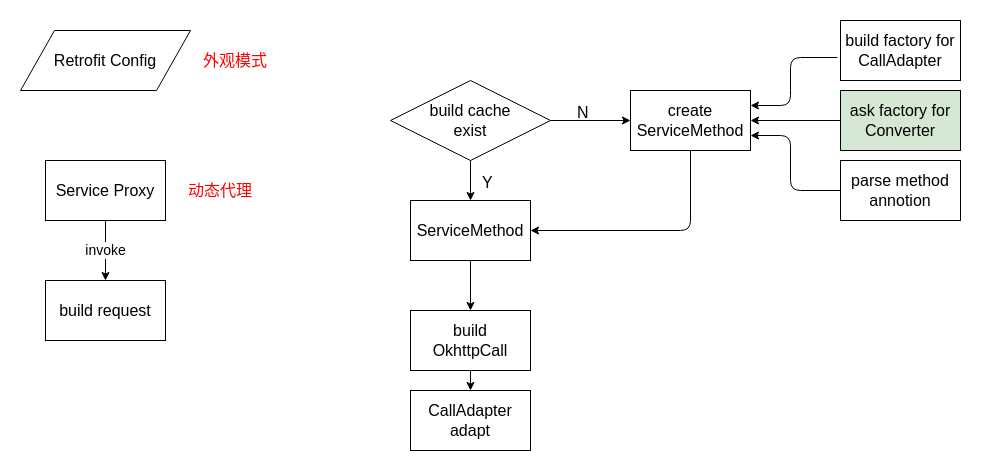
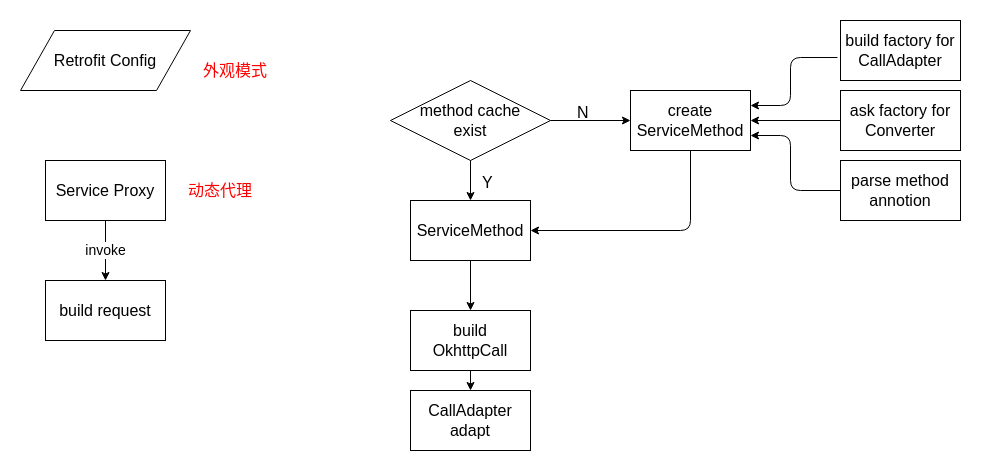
  <mxCell id="0" />
  <mxCell id="1" parent="0" />
  <mxCell id="2" value="&lt;font style=&quot;font-size: 16px&quot;&gt;Retrofit Config&lt;/font&gt;" style="shape=parallelogram;perimeter=parallelogramPerimeter;whiteSpace=wrap;html=1;" vertex="1" parent="1"><mxGeometry x="20" y="30" width="170" height="60" as="geometry" /></mxCell>
  <mxCell id="3" value="&lt;font style=&quot;font-size: 16px&quot;&gt;Service Proxy&lt;/font&gt;" style="rounded=0;whiteSpace=wrap;html=1;" vertex="1" parent="1"><mxGeometry x="45" y="160" width="120" height="60" as="geometry" /></mxCell>
  <mxCell id="4" value="&lt;font style=&quot;font-size: 16px&quot;&gt;build request&lt;/font&gt;" style="rounded=0;whiteSpace=wrap;html=1;" vertex="1" parent="1"><mxGeometry x="45" y="280" width="120" height="60" as="geometry" /></mxCell>
  <mxCell id="5" value="&lt;font style=&quot;font-size: 14px&quot;&gt;invoke&lt;/font&gt;" style="endArrow=classic;html=1;entryX=0.5;entryY=0;entryDx=0;entryDy=0;" edge="1" parent="1" source="3" target="4"><mxGeometry width="50" height="50" relative="1" as="geometry"><mxPoint x="10" y="380" as="sourcePoint" /><mxPoint x="68" y="250" as="targetPoint" /></mxGeometry></mxCell>
  <mxCell id="6" value="&lt;font style=&quot;font-size: 16px&quot; color=&quot;#ff0000&quot;&gt;动态代理&lt;/font&gt;" style="text;html=1;align=center;verticalAlign=middle;whiteSpace=wrap;rounded=0;" vertex="1" parent="1"><mxGeometry x="180" y="180" width="80" height="20" as="geometry" /></mxCell>
- <mxCell id="7" value="&lt;font style=&quot;font-size: 16px&quot; color=&quot;#ff0000&quot;&gt;外观模式&lt;/font&gt;" style="text;html=1;strokeColor=none;fillColor=none;align=center;verticalAlign=middle;whiteSpace=wrap;rounded=0;" vertex="1" parent="1"><mxGeometry x="200" y="50" width="70" height="20" as="geometry" /></mxCell>
- <mxCell id="8" value="&lt;font style=&quot;font-size: 16px&quot;&gt;build cache &lt;br&gt;exist&lt;/font&gt;" style="rhombus;whiteSpace=wrap;html=1;" vertex="1" parent="1"><mxGeometry x="390" y="80" width="160" height="80" as="geometry" /></mxCell>
+ <mxCell id="7" value="&lt;font style=&quot;font-size: 16px&quot; color=&quot;#ff0000&quot;&gt;外观模式&lt;/font&gt;" style="text;html=1;strokeColor=none;fillColor=none;align=center;verticalAlign=middle;whiteSpace=wrap;rounded=0;" vertex="1" parent="1"><mxGeometry x="200" y="60" width="70" height="20" as="geometry" /></mxCell>
+ <mxCell id="8" value="&lt;font style=&quot;font-size: 16px&quot;&gt;method cache &lt;br&gt;exist&lt;/font&gt;" style="rhombus;whiteSpace=wrap;html=1;" vertex="1" parent="1"><mxGeometry x="390" y="80" width="160" height="80" as="geometry" /></mxCell>
  <mxCell id="9" value="&lt;font style=&quot;font-size: 16px&quot;&gt;create&lt;br&gt;ServiceMethod&lt;/font&gt;" style="rounded=0;whiteSpace=wrap;html=1;" vertex="1" parent="1"><mxGeometry x="630" y="90" width="120" height="60" as="geometry" /></mxCell>
  <mxCell id="10" value="" style="endArrow=classic;html=1;entryX=0;entryY=0.5;entryDx=0;entryDy=0;exitX=1;exitY=0.5;exitDx=0;exitDy=0;" edge="1" parent="1" source="8" target="9"><mxGeometry width="50" height="50" relative="1" as="geometry"><mxPoint x="565" y="160" as="sourcePoint" /><mxPoint x="615" y="110" as="targetPoint" /></mxGeometry></mxCell>
  <mxCell id="11" value="&lt;font style=&quot;font-size: 16px&quot;&gt;N&lt;/font&gt;" style="text;html=1;resizable=0;points=[];autosize=1;align=left;verticalAlign=top;spacingTop=-4;" vertex="1" parent="1"><mxGeometry x="575" y="100" width="30" height="20" as="geometry" /></mxCell>
  <mxCell id="12" value="&lt;span style=&quot;font-size: 16px ; white-space: normal&quot;&gt;ServiceMethod&lt;/span&gt;" style="rounded=0;whiteSpace=wrap;html=1;" vertex="1" parent="1"><mxGeometry x="410" y="200" width="120" height="60" as="geometry" /></mxCell>
  <mxCell id="13" value="" style="endArrow=classic;html=1;exitX=0.5;exitY=1;exitDx=0;exitDy=0;" edge="1" parent="1" source="8" target="12"><mxGeometry width="50" height="50" relative="1" as="geometry"><mxPoint x="480" y="165" as="sourcePoint" /><mxPoint x="490" y="160" as="targetPoint" /></mxGeometry></mxCell>
  <mxCell id="14" value="&lt;font style=&quot;font-size: 16px&quot;&gt;Y&lt;/font&gt;" style="text;html=1;resizable=0;points=[];autosize=1;align=left;verticalAlign=top;spacingTop=-4;" vertex="1" parent="1"><mxGeometry x="480" y="170" width="20" height="20" as="geometry" /></mxCell>
  <mxCell id="15" value="" style="endArrow=classic;html=1;entryX=1;entryY=0.5;entryDx=0;entryDy=0;exitX=0.5;exitY=1;exitDx=0;exitDy=0;" edge="1" parent="1" source="9" target="12"><mxGeometry width="50" height="50" relative="1" as="geometry"><mxPoint x="660" y="240" as="sourcePoint" /><mxPoint x="710" y="190" as="targetPoint" /><Array as="points"><mxPoint x="690" y="230" /></Array></mxGeometry></mxCell>
  <mxCell id="16" value="&lt;font style=&quot;font-size: 16px&quot;&gt;build factory for CallAdapter&lt;/font&gt;" style="rounded=0;whiteSpace=wrap;html=1;" vertex="1" parent="1"><mxGeometry x="840" y="20" width="120" height="60" as="geometry" /></mxCell>
- <mxCell id="17" value="&lt;span style=&quot;font-size: 16px ; white-space: normal&quot;&gt;ask factory for Converter&lt;br&gt;&lt;/span&gt;" style="rounded=0;whiteSpace=wrap;html=1;fillColor=#d5e8d4;" vertex="1" parent="1"><mxGeometry x="840" y="90" width="120" height="60" as="geometry" /></mxCell>
+ <mxCell id="17" value="&lt;span style=&quot;font-size: 16px ; white-space: normal&quot;&gt;ask factory for Converter&lt;br&gt;&lt;/span&gt;" style="rounded=0;whiteSpace=wrap;html=1;" vertex="1" parent="1"><mxGeometry x="840" y="90" width="120" height="60" as="geometry" /></mxCell>
  <mxCell id="18" value="&lt;span style=&quot;font-size: 16px ; white-space: normal&quot;&gt;parse method annotion&lt;br&gt;&lt;/span&gt;" style="rounded=0;whiteSpace=wrap;html=1;" vertex="1" parent="1"><mxGeometry x="840" y="160" width="120" height="60" as="geometry" /></mxCell>
  <mxCell id="19" value="" style="endArrow=classic;html=1;exitX=-0.025;exitY=0.617;exitDx=0;exitDy=0;exitPerimeter=0;entryX=1;entryY=0.25;entryDx=0;entryDy=0;" edge="1" parent="1" source="16" target="9"><mxGeometry width="50" height="50" relative="1" as="geometry"><mxPoint x="767" y="95" as="sourcePoint" /><mxPoint x="751" y="125" as="targetPoint" /><Array as="points"><mxPoint x="790" y="57" /><mxPoint x="790" y="105" /></Array></mxGeometry></mxCell>
  <mxCell id="20" value="" style="endArrow=classic;html=1;entryX=1;entryY=0.5;entryDx=0;entryDy=0;" edge="1" parent="1" source="17" target="9"><mxGeometry width="50" height="50" relative="1" as="geometry"><mxPoint x="847" y="67.02" as="sourcePoint" /><mxPoint x="750" y="115" as="targetPoint" /></mxGeometry></mxCell>
  <mxCell id="21" value="" style="endArrow=classic;html=1;entryX=1;entryY=0.75;entryDx=0;entryDy=0;exitX=0;exitY=0.5;exitDx=0;exitDy=0;" edge="1" parent="1" source="18" target="9"><mxGeometry width="50" height="50" relative="1" as="geometry"><mxPoint x="850" y="130" as="sourcePoint" /><mxPoint x="760" y="130" as="targetPoint" /><Array as="points"><mxPoint x="790" y="190" /><mxPoint x="790" y="135" /></Array></mxGeometry></mxCell>
  <mxCell id="22" value="&lt;font style=&quot;font-size: 16px&quot;&gt;&lt;font style=&quot;font-size: 16px&quot;&gt;build&lt;br&gt;OkhttpCal&lt;/font&gt;l&lt;/font&gt;" style="rounded=0;whiteSpace=wrap;html=1;" vertex="1" parent="1"><mxGeometry x="410" y="310" width="120" height="60" as="geometry" /></mxCell>
  <mxCell id="23" value="" style="endArrow=classic;html=1;exitX=0.5;exitY=1;exitDx=0;exitDy=0;" edge="1" parent="1" source="12" target="22"><mxGeometry width="50" height="50" relative="1" as="geometry"><mxPoint x="450" y="310" as="sourcePoint" /><mxPoint x="500" y="260" as="targetPoint" /></mxGeometry></mxCell>
  <mxCell id="24" value="&lt;font style=&quot;font-size: 16px&quot;&gt;CallAdapter&lt;br&gt;adapt&lt;/font&gt;" style="rounded=0;whiteSpace=wrap;html=1;" vertex="1" parent="1"><mxGeometry x="410" y="390" width="120" height="60" as="geometry" /></mxCell>
  <mxCell id="25" value="" style="endArrow=classic;html=1;" edge="1" parent="1" source="22" target="24"><mxGeometry width="50" height="50" relative="1" as="geometry"><mxPoint x="20" y="525" as="sourcePoint" /><mxPoint x="70" y="475" as="targetPoint" /></mxGeometry></mxCell>
